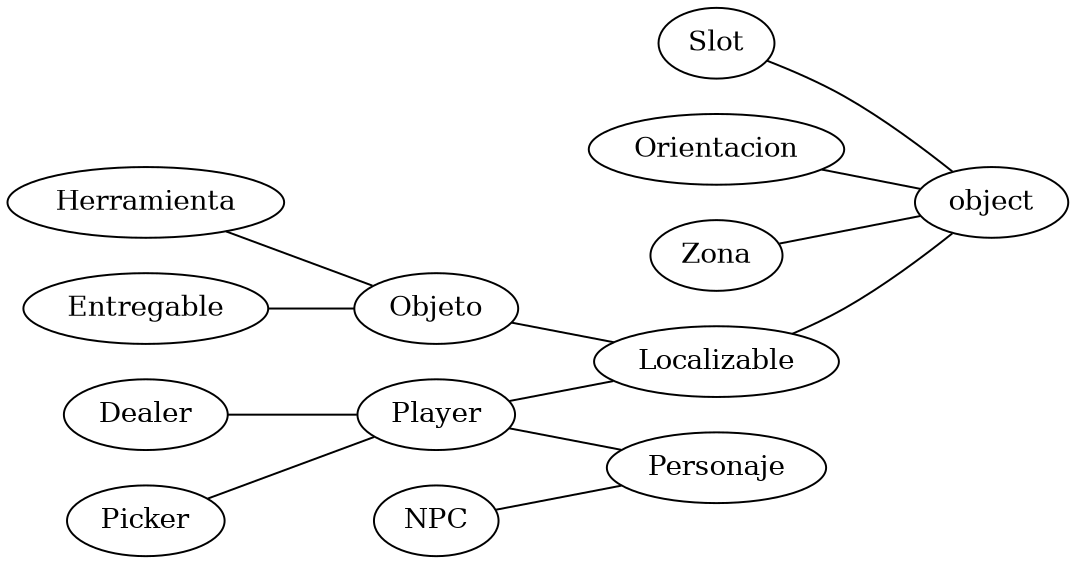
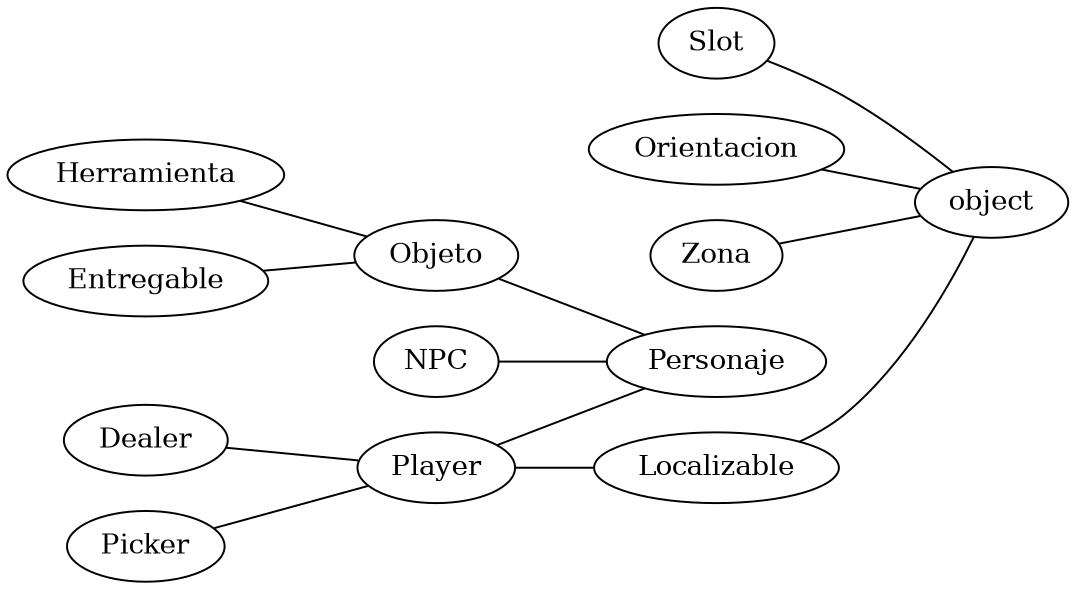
  graph {
    rankdir=LR
    Slot
    object
    Orientacion
    Zona
    Localizable
    Objeto
    Player
    Personaje
    NPC
    Dealer
    Picker
    Herramienta
    Entregable
    Slot -- object
    Orientacion -- object
    Zona -- object
    Localizable -- object
-   Objeto -- Localizable
+   Objeto -- Personaje
    Player -- Localizable
    Player -- Personaje
    NPC -- Personaje
    Dealer -- Player
    Picker -- Player
    Herramienta -- Objeto
    Entregable -- Objeto
  }
